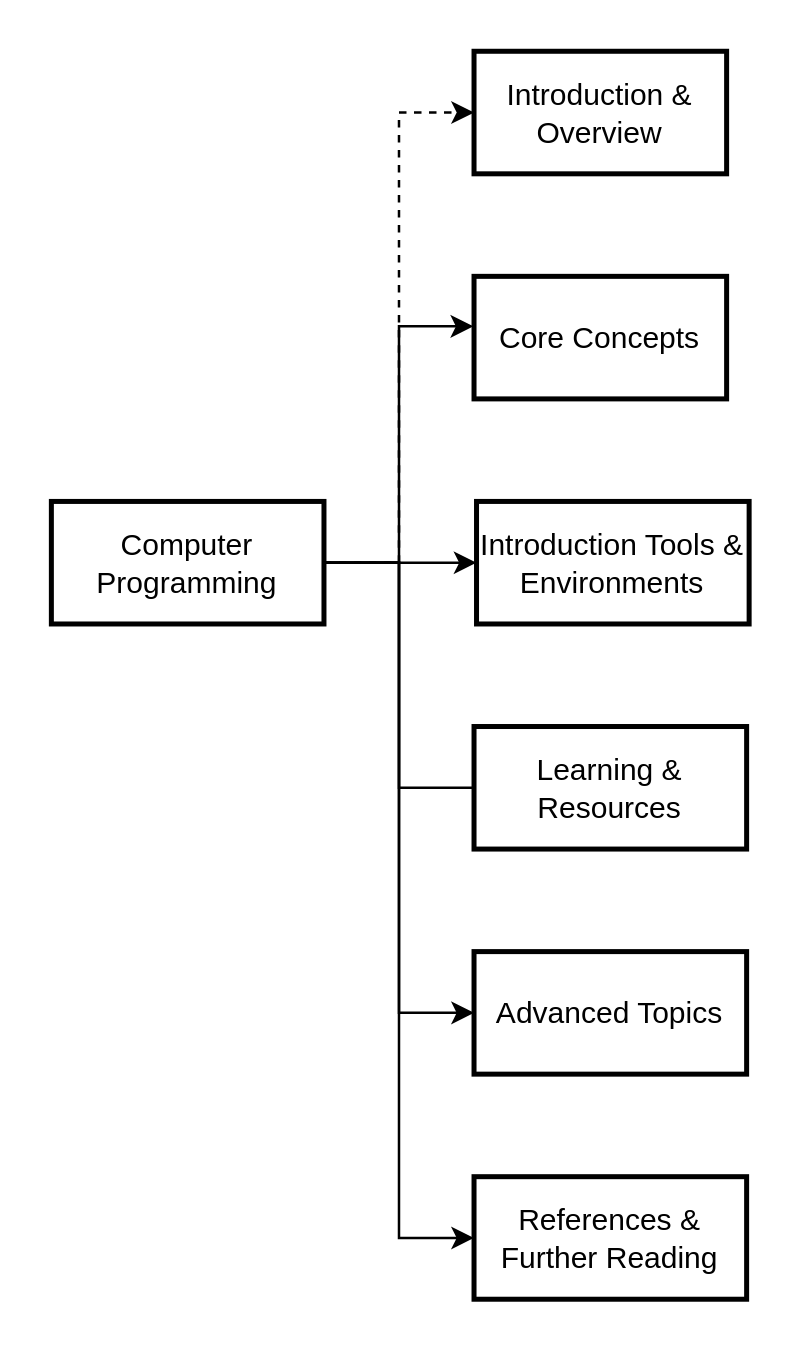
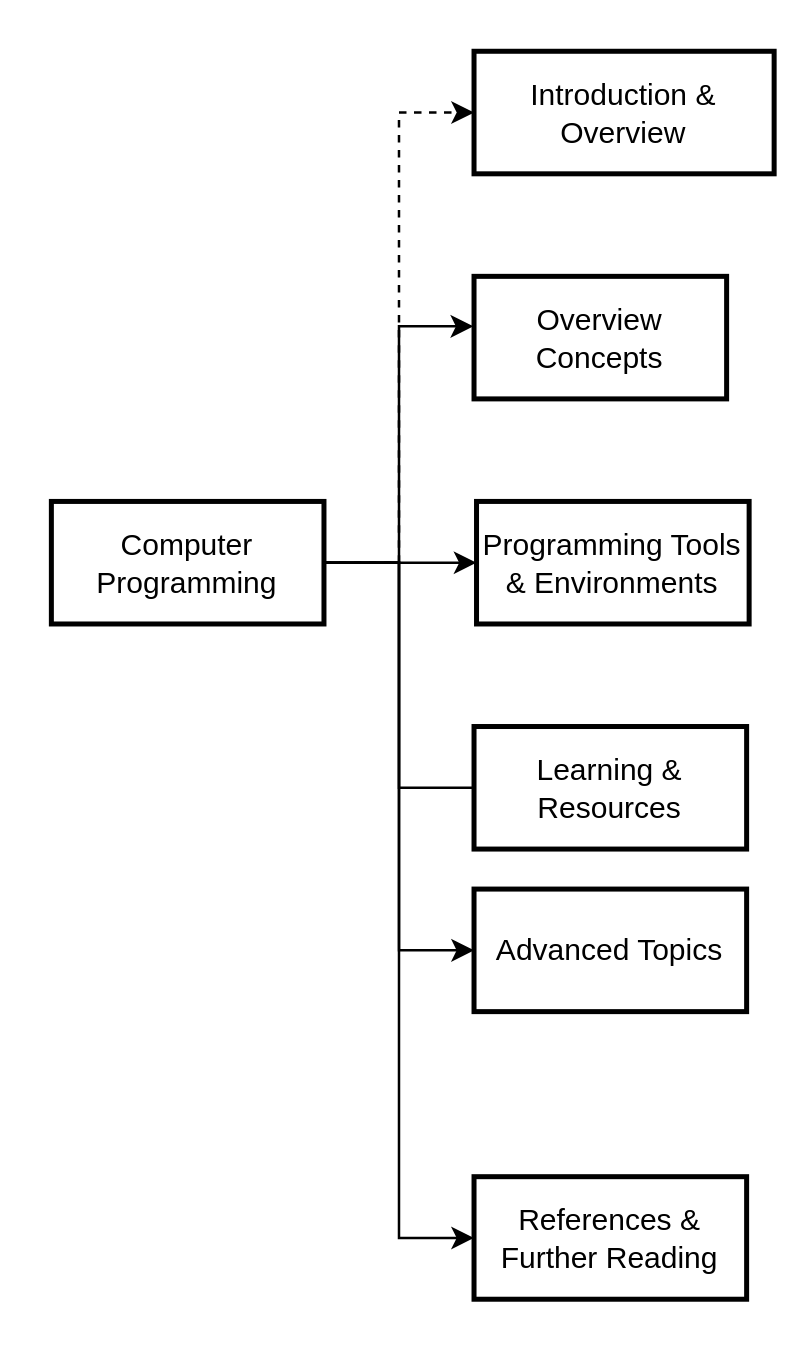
  <mxCell id="0" />
  <mxCell id="1" parent="0" />
  <mxCell id="2" style="edgeStyle=orthogonalEdgeStyle;rounded=0;orthogonalLoop=1;jettySize=auto;html=1;entryX=0;entryY=0.5;entryDx=0;entryDy=0;dashed=1;" parent="1" source="7" target="8" edge="1"><mxGeometry relative="1" as="geometry" /></mxCell>
  <mxCell id="3" value="" style="edgeStyle=orthogonalEdgeStyle;rounded=0;orthogonalLoop=1;jettySize=auto;html=1;" parent="1" source="7" target="11" edge="1"><mxGeometry relative="1" as="geometry" /></mxCell>
  <mxCell id="4" style="edgeStyle=orthogonalEdgeStyle;rounded=0;orthogonalLoop=1;jettySize=auto;html=1;entryX=0;entryY=0.5;entryDx=0;entryDy=0;endArrow=none;" edge="1" parent="1" source="7" target="12"><mxGeometry relative="1" as="geometry" /></mxCell>
  <mxCell id="5" style="edgeStyle=orthogonalEdgeStyle;rounded=0;orthogonalLoop=1;jettySize=auto;html=1;entryX=0;entryY=0.5;entryDx=0;entryDy=0;" edge="1" parent="1" source="7" target="13"><mxGeometry relative="1" as="geometry" /></mxCell>
  <mxCell id="6" style="edgeStyle=orthogonalEdgeStyle;rounded=0;orthogonalLoop=1;jettySize=auto;html=1;entryX=0;entryY=0.5;entryDx=0;entryDy=0;" edge="1" parent="1" source="7" target="14"><mxGeometry relative="1" as="geometry" /></mxCell>
  <mxCell id="7" value="Computer Programming" style="whiteSpace=wrap;strokeWidth=2;" parent="1" vertex="1"><mxGeometry x="20" y="200" width="109" height="49" as="geometry" /></mxCell>
- <mxCell id="8" value="Introduction &amp; Overview" style="whiteSpace=wrap;strokeWidth=2;" parent="1" vertex="1"><mxGeometry x="189" y="20" width="101" height="49" as="geometry" /></mxCell>
- <mxCell id="9" value="Core Concepts" style="whiteSpace=wrap;strokeWidth=2;" parent="1" vertex="1"><mxGeometry x="189" y="110" width="101" height="49" as="geometry" /></mxCell>
+ <mxCell id="8" value="Introduction &amp; Overview" style="whiteSpace=wrap;strokeWidth=2;" parent="1" vertex="1"><mxGeometry x="189" y="20" width="120" height="49" as="geometry" /></mxCell>
+ <mxCell id="9" value="Overview Concepts" style="whiteSpace=wrap;strokeWidth=2;" parent="1" vertex="1"><mxGeometry x="189" y="110" width="101" height="49" as="geometry" /></mxCell>
  <mxCell id="10" style="edgeStyle=orthogonalEdgeStyle;rounded=0;orthogonalLoop=1;jettySize=auto;html=1;entryX=-0.003;entryY=0.408;entryDx=0;entryDy=0;entryPerimeter=0;" parent="1" source="7" target="9" edge="1"><mxGeometry relative="1" as="geometry" /></mxCell>
- <mxCell id="11" value="Introduction Tools &amp; Environments" style="whiteSpace=wrap;strokeWidth=2;" parent="1" vertex="1"><mxGeometry x="190" y="200" width="109" height="49" as="geometry" /></mxCell>
+ <mxCell id="11" value="Programming Tools &amp; Environments" style="whiteSpace=wrap;strokeWidth=2;" parent="1" vertex="1"><mxGeometry x="190" y="200" width="109" height="49" as="geometry" /></mxCell>
  <mxCell id="12" value="Learning &amp; Resources" style="whiteSpace=wrap;strokeWidth=2;" vertex="1" parent="1"><mxGeometry x="189" y="290" width="109" height="49" as="geometry" /></mxCell>
- <mxCell id="13" value="Advanced Topics" style="whiteSpace=wrap;strokeWidth=2;" vertex="1" parent="1"><mxGeometry x="189" y="380" width="109" height="49" as="geometry" /></mxCell>
+ <mxCell id="13" value="Advanced Topics" style="whiteSpace=wrap;strokeWidth=2;" vertex="1" parent="1"><mxGeometry x="189" y="355" width="109" height="49" as="geometry" /></mxCell>
  <mxCell id="14" value="References &amp; Further Reading" style="whiteSpace=wrap;strokeWidth=2;" vertex="1" parent="1"><mxGeometry x="189" y="470" width="109" height="49" as="geometry" /></mxCell>
